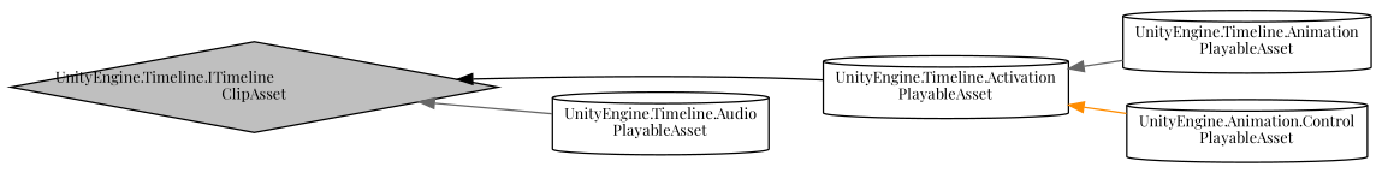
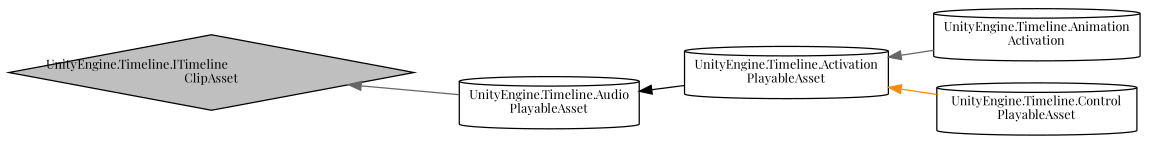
  digraph {
    fontname="Playfair Display"
    rankdir=LR
    node [color=black fillcolor=white fontname="Playfair Display" fontsize=10 shape=cylinder style=filled]
    edge [color=gray40 dir=back fontname="Playfair Display" fontsize=10 labelfontname=Helvetica labelfontsize=10 style=solid]
    n1 [fillcolor=grey75 fontcolor=black height=0.2 label="UnityEngine.Timeline.ITimeline\lClipAsset" shape=diamond width=0.4]
    n2 [height=0.2 label="UnityEngine.Timeline.Activation\lPlayableAsset" width=0.4]
    n3 [height=0.2 label="UnityEngine.Timeline.Audio\lPlayableAsset" width=0.4]
-   n4 [height=0.2 label="UnityEngine.Timeline.Animation\lPlayableAsset" width=0.4]
-   n5 [height=0.2 label="UnityEngine.Animation.Control\lPlayableAsset" width=0.4]
-   n1 -> n2 [color=black]
+   n4 [height=0.2 label="UnityEngine.Timeline.Animation\lActivation" width=0.4]
+   n5 [height=0.2 label="UnityEngine.Timeline.Control\lPlayableAsset" width=0.4]
+   n3 -> n2 [color=black]
    n1 -> n3
    n2 -> n4
    n2 -> n5 [color=darkorange]
  }
